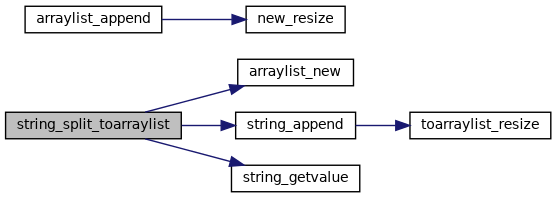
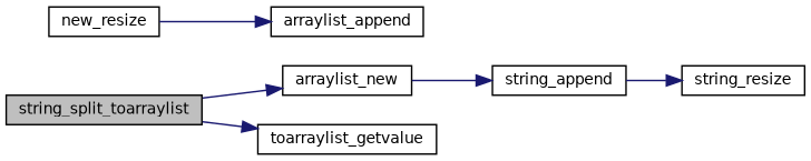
  digraph {
    rankdir=LR
    node [color=black fillcolor=white fontname=Helvetica fontsize=10 shape=record style=filled]
    edge [color=midnightblue fontname=Helvetica fontsize=10 labelfontname=Helvetica labelfontsize=10 style=solid]
    n1 [fillcolor=grey75 fontcolor=black height=0.2 label=string_split_toarraylist width=0.4]
    n2 [height=0.2 label=arraylist_new width=0.4]
    n3 [height=0.2 label=string_append width=0.4]
-   n4 [height=0.2 label=string_getvalue width=0.4]
+   n4 [height=0.2 label=toarraylist_getvalue width=0.4]
    n5 [height=0.2 label=arraylist_append width=0.4]
    n6 [height=0.2 label=new_resize width=0.4]
-   n7 [height=0.2 label=toarraylist_resize width=0.4]
+   n7 [height=0.2 label=string_resize width=0.4]
    n1 -> n2
-   n1 -> n3
+   n2 -> n3
    n1 -> n4
    n3 -> n7
-   n5 -> n6
+   n6 -> n5
  }
